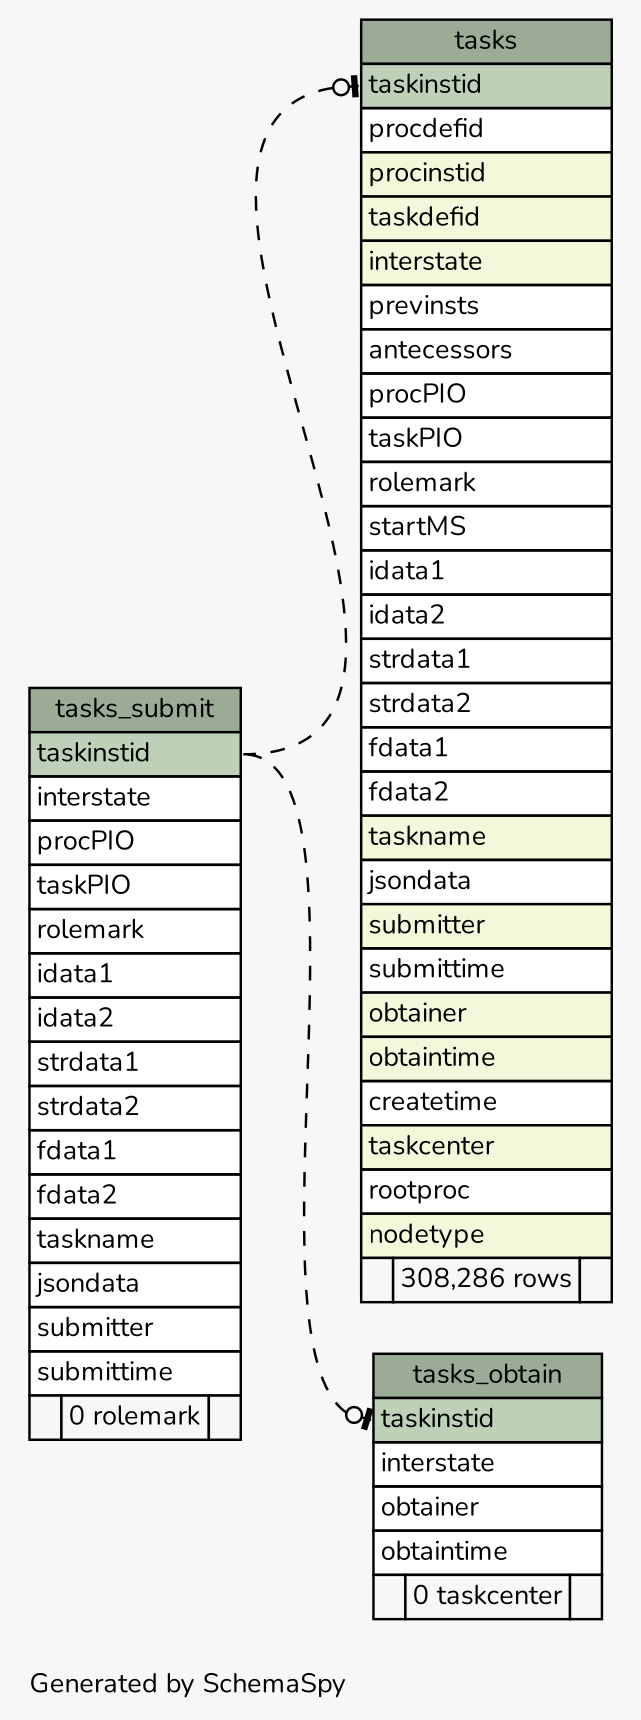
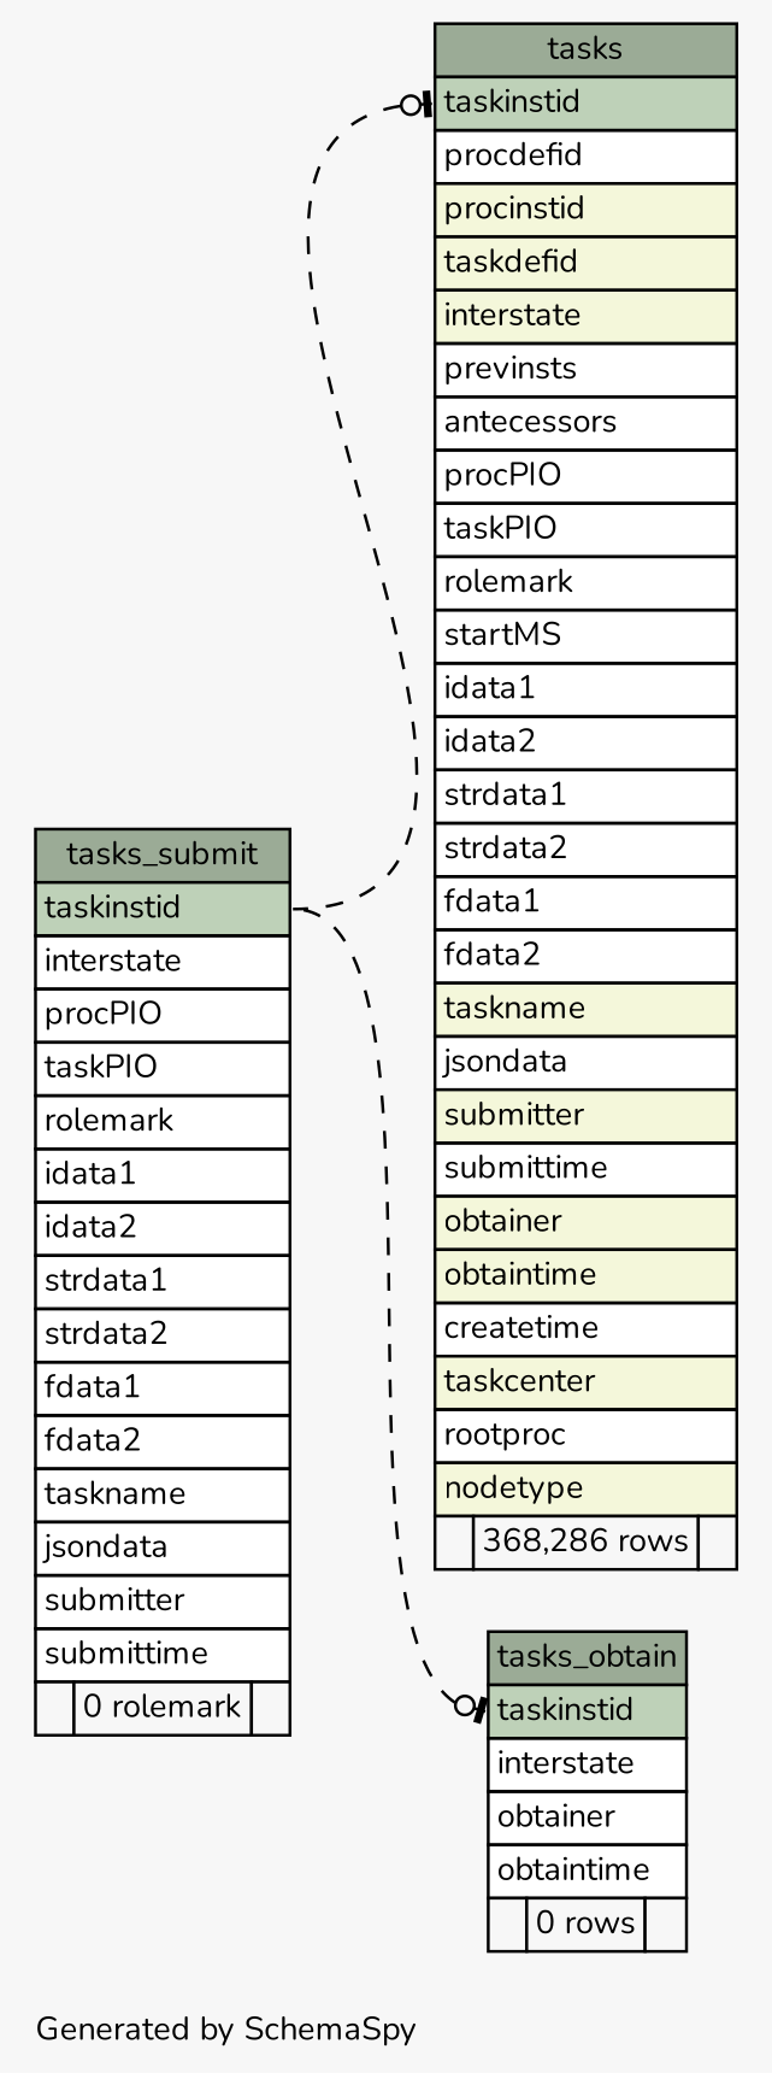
  digraph {
    bgcolor="#f7f7f7"
    fontname=Nunito
    fontsize=11
    label="\nGenerated by SchemaSpy"
    labeljust=l
    nodesep=0.18
    rankdir=RL
    ranksep=0.46
    node [fontname=Nunito fontsize=11 shape=plaintext]
    edge [arrowhead=none arrowsize=0.8 arrowtail=teeodot dir=back fontname=Nunito headport="taskinstid:e" style=dashed tailport="taskinstid:w"]
-   n1 [label=<     <TABLE BORDER="0" CELLBORDER="1" CELLSPACING="0" BGCOLOR="#ffffff">       <TR><TD COLSPAN="3" BGCOLOR="#9bab96" ALIGN="CENTER">tasks</TD></TR>       <TR><TD PORT="taskinstid" COLSPAN="3" BGCOLOR="#bed1b8" ALIGN="LEFT">taskinstid</TD></TR>       <TR><TD PORT="procdefid" COLSPAN="3" ALIGN="LEFT">procdefid</TD></TR>       <TR><TD PORT="procinstid" COLSPAN="3" BGCOLOR="#f4f7da" ALIGN="LEFT">procinstid</TD></TR>       <TR><TD PORT="taskdefid" COLSPAN="3" BGCOLOR="#f4f7da" ALIGN="LEFT">taskdefid</TD></TR>       <TR><TD PORT="interstate" COLSPAN="3" BGCOLOR="#f4f7da" ALIGN="LEFT">interstate</TD></TR>       <TR><TD PORT="previnsts" COLSPAN="3" ALIGN="LEFT">previnsts</TD></TR>       <TR><TD PORT="antecessors" COLSPAN="3" ALIGN="LEFT">antecessors</TD></TR>       <TR><TD PORT="procPIO" COLSPAN="3" ALIGN="LEFT">procPIO</TD></TR>       <TR><TD PORT="taskPIO" COLSPAN="3" ALIGN="LEFT">taskPIO</TD></TR>       <TR><TD PORT="rolemark" COLSPAN="3" ALIGN="LEFT">rolemark</TD></TR>       <TR><TD PORT="startMS" COLSPAN="3" ALIGN="LEFT">startMS</TD></TR>       <TR><TD PORT="idata1" COLSPAN="3" ALIGN="LEFT">idata1</TD></TR>       <TR><TD PORT="idata2" COLSPAN="3" ALIGN="LEFT">idata2</TD></TR>       <TR><TD PORT="strdata1" COLSPAN="3" ALIGN="LEFT">strdata1</TD></TR>       <TR><TD PORT="strdata2" COLSPAN="3" ALIGN="LEFT">strdata2</TD></TR>       <TR><TD PORT="fdata1" COLSPAN="3" ALIGN="LEFT">fdata1</TD></TR>       <TR><TD PORT="fdata2" COLSPAN="3" ALIGN="LEFT">fdata2</TD></TR>       <TR><TD PORT="taskname" COLSPAN="3" BGCOLOR="#f4f7da" ALIGN="LEFT">taskname</TD></TR>       <TR><TD PORT="jsondata" COLSPAN="3" ALIGN="LEFT">jsondata</TD></TR>       <TR><TD PORT="submitter" COLSPAN="3" BGCOLOR="#f4f7da" ALIGN="LEFT">submitter</TD></TR>       <TR><TD PORT="submittime" COLSPAN="3" ALIGN="LEFT">submittime</TD></TR>       <TR><TD PORT="obtainer" COLSPAN="3" BGCOLOR="#f4f7da" ALIGN="LEFT">obtainer</TD></TR>       <TR><TD PORT="obtaintime" COLSPAN="3" BGCOLOR="#f4f7da" ALIGN="LEFT">obtaintime</TD></TR>       <TR><TD PORT="createtime" COLSPAN="3" ALIGN="LEFT">createtime</TD></TR>       <TR><TD PORT="taskcenter" COLSPAN="3" BGCOLOR="#f4f7da" ALIGN="LEFT">taskcenter</TD></TR>       <TR><TD PORT="rootproc" COLSPAN="3" ALIGN="LEFT">rootproc</TD></TR>       <TR><TD PORT="nodetype" COLSPAN="3" BGCOLOR="#f4f7da" ALIGN="LEFT">nodetype</TD></TR>       <TR><TD ALIGN="LEFT" BGCOLOR="#f7f7f7">  </TD><TD ALIGN="RIGHT" BGCOLOR="#f7f7f7">308,286 rows</TD><TD ALIGN="RIGHT" BGCOLOR="#f7f7f7">  </TD></TR>     </TABLE>>]
+   n1 [label=<     <TABLE BORDER="0" CELLBORDER="1" CELLSPACING="0" BGCOLOR="#ffffff">       <TR><TD COLSPAN="3" BGCOLOR="#9bab96" ALIGN="CENTER">tasks</TD></TR>       <TR><TD PORT="taskinstid" COLSPAN="3" BGCOLOR="#bed1b8" ALIGN="LEFT">taskinstid</TD></TR>       <TR><TD PORT="procdefid" COLSPAN="3" ALIGN="LEFT">procdefid</TD></TR>       <TR><TD PORT="procinstid" COLSPAN="3" BGCOLOR="#f4f7da" ALIGN="LEFT">procinstid</TD></TR>       <TR><TD PORT="taskdefid" COLSPAN="3" BGCOLOR="#f4f7da" ALIGN="LEFT">taskdefid</TD></TR>       <TR><TD PORT="interstate" COLSPAN="3" BGCOLOR="#f4f7da" ALIGN="LEFT">interstate</TD></TR>       <TR><TD PORT="previnsts" COLSPAN="3" ALIGN="LEFT">previnsts</TD></TR>       <TR><TD PORT="antecessors" COLSPAN="3" ALIGN="LEFT">antecessors</TD></TR>       <TR><TD PORT="procPIO" COLSPAN="3" ALIGN="LEFT">procPIO</TD></TR>       <TR><TD PORT="taskPIO" COLSPAN="3" ALIGN="LEFT">taskPIO</TD></TR>       <TR><TD PORT="rolemark" COLSPAN="3" ALIGN="LEFT">rolemark</TD></TR>       <TR><TD PORT="startMS" COLSPAN="3" ALIGN="LEFT">startMS</TD></TR>       <TR><TD PORT="idata1" COLSPAN="3" ALIGN="LEFT">idata1</TD></TR>       <TR><TD PORT="idata2" COLSPAN="3" ALIGN="LEFT">idata2</TD></TR>       <TR><TD PORT="strdata1" COLSPAN="3" ALIGN="LEFT">strdata1</TD></TR>       <TR><TD PORT="strdata2" COLSPAN="3" ALIGN="LEFT">strdata2</TD></TR>       <TR><TD PORT="fdata1" COLSPAN="3" ALIGN="LEFT">fdata1</TD></TR>       <TR><TD PORT="fdata2" COLSPAN="3" ALIGN="LEFT">fdata2</TD></TR>       <TR><TD PORT="taskname" COLSPAN="3" BGCOLOR="#f4f7da" ALIGN="LEFT">taskname</TD></TR>       <TR><TD PORT="jsondata" COLSPAN="3" ALIGN="LEFT">jsondata</TD></TR>       <TR><TD PORT="submitter" COLSPAN="3" BGCOLOR="#f4f7da" ALIGN="LEFT">submitter</TD></TR>       <TR><TD PORT="submittime" COLSPAN="3" ALIGN="LEFT">submittime</TD></TR>       <TR><TD PORT="obtainer" COLSPAN="3" BGCOLOR="#f4f7da" ALIGN="LEFT">obtainer</TD></TR>       <TR><TD PORT="obtaintime" COLSPAN="3" BGCOLOR="#f4f7da" ALIGN="LEFT">obtaintime</TD></TR>       <TR><TD PORT="createtime" COLSPAN="3" ALIGN="LEFT">createtime</TD></TR>       <TR><TD PORT="taskcenter" COLSPAN="3" BGCOLOR="#f4f7da" ALIGN="LEFT">taskcenter</TD></TR>       <TR><TD PORT="rootproc" COLSPAN="3" ALIGN="LEFT">rootproc</TD></TR>       <TR><TD PORT="nodetype" COLSPAN="3" BGCOLOR="#f4f7da" ALIGN="LEFT">nodetype</TD></TR>       <TR><TD ALIGN="LEFT" BGCOLOR="#f7f7f7">  </TD><TD ALIGN="RIGHT" BGCOLOR="#f7f7f7">368,286 rows</TD><TD ALIGN="RIGHT" BGCOLOR="#f7f7f7">  </TD></TR>     </TABLE>>]
    n2 [label=<     <TABLE BORDER="0" CELLBORDER="1" CELLSPACING="0" BGCOLOR="#ffffff">       <TR><TD COLSPAN="3" BGCOLOR="#9bab96" ALIGN="CENTER">tasks_submit</TD></TR>       <TR><TD PORT="taskinstid" COLSPAN="3" BGCOLOR="#bed1b8" ALIGN="LEFT">taskinstid</TD></TR>       <TR><TD PORT="interstate" COLSPAN="3" ALIGN="LEFT">interstate</TD></TR>       <TR><TD PORT="procPIO" COLSPAN="3" ALIGN="LEFT">procPIO</TD></TR>       <TR><TD PORT="taskPIO" COLSPAN="3" ALIGN="LEFT">taskPIO</TD></TR>       <TR><TD PORT="rolemark" COLSPAN="3" ALIGN="LEFT">rolemark</TD></TR>       <TR><TD PORT="idata1" COLSPAN="3" ALIGN="LEFT">idata1</TD></TR>       <TR><TD PORT="idata2" COLSPAN="3" ALIGN="LEFT">idata2</TD></TR>       <TR><TD PORT="strdata1" COLSPAN="3" ALIGN="LEFT">strdata1</TD></TR>       <TR><TD PORT="strdata2" COLSPAN="3" ALIGN="LEFT">strdata2</TD></TR>       <TR><TD PORT="fdata1" COLSPAN="3" ALIGN="LEFT">fdata1</TD></TR>       <TR><TD PORT="fdata2" COLSPAN="3" ALIGN="LEFT">fdata2</TD></TR>       <TR><TD PORT="taskname" COLSPAN="3" ALIGN="LEFT">taskname</TD></TR>       <TR><TD PORT="jsondata" COLSPAN="3" ALIGN="LEFT">jsondata</TD></TR>       <TR><TD PORT="submitter" COLSPAN="3" ALIGN="LEFT">submitter</TD></TR>       <TR><TD PORT="submittime" COLSPAN="3" ALIGN="LEFT">submittime</TD></TR>       <TR><TD ALIGN="LEFT" BGCOLOR="#f7f7f7">  </TD><TD ALIGN="RIGHT" BGCOLOR="#f7f7f7">0 rolemark</TD><TD ALIGN="RIGHT" BGCOLOR="#f7f7f7">  </TD></TR>     </TABLE>>]
-   n3 [label=<     <TABLE BORDER="0" CELLBORDER="1" CELLSPACING="0" BGCOLOR="#ffffff">       <TR><TD COLSPAN="3" BGCOLOR="#9bab96" ALIGN="CENTER">tasks_obtain</TD></TR>       <TR><TD PORT="taskinstid" COLSPAN="3" BGCOLOR="#bed1b8" ALIGN="LEFT">taskinstid</TD></TR>       <TR><TD PORT="interstate" COLSPAN="3" ALIGN="LEFT">interstate</TD></TR>       <TR><TD PORT="obtainer" COLSPAN="3" ALIGN="LEFT">obtainer</TD></TR>       <TR><TD PORT="obtaintime" COLSPAN="3" ALIGN="LEFT">obtaintime</TD></TR>       <TR><TD ALIGN="LEFT" BGCOLOR="#f7f7f7">  </TD><TD ALIGN="RIGHT" BGCOLOR="#f7f7f7">0 taskcenter</TD><TD ALIGN="RIGHT" BGCOLOR="#f7f7f7">  </TD></TR>     </TABLE>>]
+   n3 [label=<     <TABLE BORDER="0" CELLBORDER="1" CELLSPACING="0" BGCOLOR="#ffffff">       <TR><TD COLSPAN="3" BGCOLOR="#9bab96" ALIGN="CENTER">tasks_obtain</TD></TR>       <TR><TD PORT="taskinstid" COLSPAN="3" BGCOLOR="#bed1b8" ALIGN="LEFT">taskinstid</TD></TR>       <TR><TD PORT="interstate" COLSPAN="3" ALIGN="LEFT">interstate</TD></TR>       <TR><TD PORT="obtainer" COLSPAN="3" ALIGN="LEFT">obtainer</TD></TR>       <TR><TD PORT="obtaintime" COLSPAN="3" ALIGN="LEFT">obtaintime</TD></TR>       <TR><TD ALIGN="LEFT" BGCOLOR="#f7f7f7">  </TD><TD ALIGN="RIGHT" BGCOLOR="#f7f7f7">0 rows</TD><TD ALIGN="RIGHT" BGCOLOR="#f7f7f7">  </TD></TR>     </TABLE>>]
    n1 -> n2
    n3 -> n2
  }
